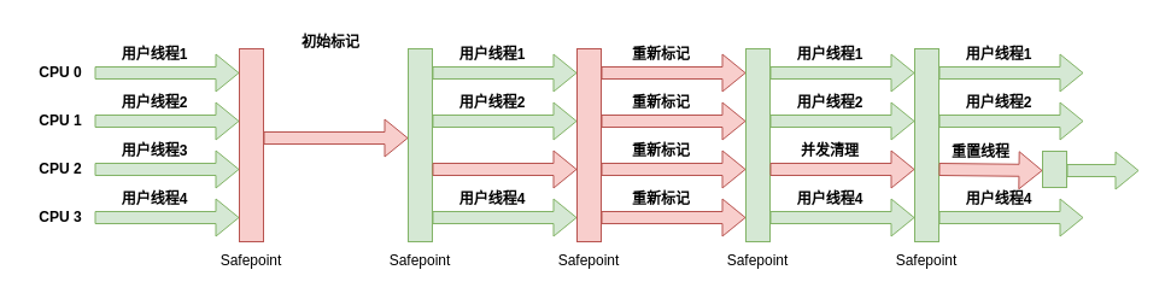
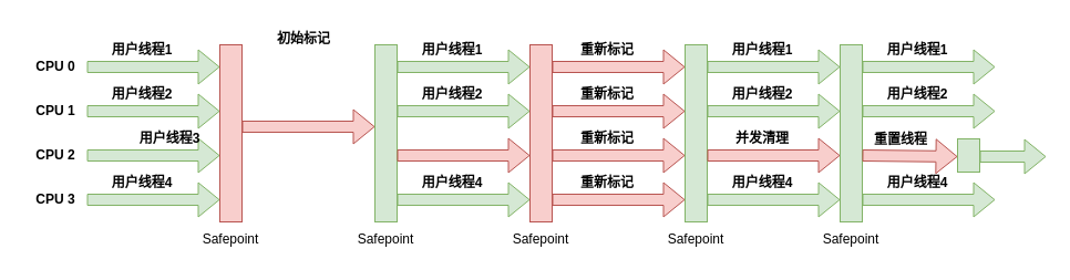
  <mxCell id="0" />
  <mxCell id="1" parent="0" />
  <mxCell id="2" value="" style="rounded=0;whiteSpace=wrap;html=1;fillColor=#d5e8d4;strokeColor=#82b366;container=0;" parent="1" vertex="1"><mxGeometry x="338" y="40" width="20" height="160" as="geometry" /></mxCell>
  <mxCell id="3" value="&lt;b&gt;CPU 0&lt;/b&gt;" style="text;html=1;strokeColor=none;fillColor=none;align=center;verticalAlign=middle;whiteSpace=wrap;rounded=0;container=0;" parent="1" vertex="1"><mxGeometry x="20" y="45" width="60" height="30" as="geometry" /></mxCell>
  <mxCell id="4" value="&lt;b&gt;CPU 1&lt;/b&gt;" style="text;html=1;strokeColor=none;fillColor=none;align=center;verticalAlign=middle;whiteSpace=wrap;rounded=0;container=0;" parent="1" vertex="1"><mxGeometry x="20" y="85" width="60" height="30" as="geometry" /></mxCell>
  <mxCell id="5" value="&lt;b&gt;CPU 2&lt;/b&gt;" style="text;html=1;strokeColor=none;fillColor=none;align=center;verticalAlign=middle;whiteSpace=wrap;rounded=0;container=0;" parent="1" vertex="1"><mxGeometry x="20" y="125" width="60" height="30" as="geometry" /></mxCell>
  <mxCell id="6" value="&lt;b&gt;CPU 3&lt;/b&gt;" style="text;html=1;strokeColor=none;fillColor=none;align=center;verticalAlign=middle;whiteSpace=wrap;rounded=0;container=0;" parent="1" vertex="1"><mxGeometry x="20" y="165" width="60" height="30" as="geometry" /></mxCell>
  <mxCell id="7" value="" style="rounded=0;whiteSpace=wrap;html=1;fillColor=#d5e8d4;strokeColor=#82b366;container=0;" parent="1" vertex="1"><mxGeometry x="618" y="40" width="20" height="160" as="geometry" /></mxCell>
  <mxCell id="8" value="" style="shape=flexArrow;endArrow=classic;html=1;rounded=0;fillColor=#d5e8d4;strokeColor=#82b366;movable=1;resizable=1;rotatable=1;deletable=1;editable=1;locked=0;connectable=1;" parent="1" edge="1"><mxGeometry width="50" height="50" relative="1" as="geometry"><mxPoint x="638" y="60" as="sourcePoint" /><mxPoint x="758" y="60" as="targetPoint" /></mxGeometry></mxCell>
  <mxCell id="9" value="用户线程1" style="text;html=1;strokeColor=none;fillColor=none;align=center;verticalAlign=middle;whiteSpace=wrap;rounded=0;fontStyle=1;movable=1;resizable=1;rotatable=1;deletable=1;editable=1;locked=0;connectable=1;container=0;" parent="1" vertex="1"><mxGeometry x="658" y="30" width="60" height="30" as="geometry" /></mxCell>
  <mxCell id="10" value="" style="shape=flexArrow;endArrow=classic;html=1;rounded=0;fillColor=#d5e8d4;strokeColor=#82b366;movable=1;resizable=1;rotatable=1;deletable=1;editable=1;locked=0;connectable=1;" parent="1" edge="1"><mxGeometry width="50" height="50" relative="1" as="geometry"><mxPoint x="638" y="180" as="sourcePoint" /><mxPoint x="758" y="180" as="targetPoint" /></mxGeometry></mxCell>
  <mxCell id="11" value="用户线程4" style="text;html=1;strokeColor=none;fillColor=none;align=center;verticalAlign=middle;whiteSpace=wrap;rounded=0;fontStyle=1;movable=1;resizable=1;rotatable=1;deletable=1;editable=1;locked=0;connectable=1;container=0;" parent="1" vertex="1"><mxGeometry x="658" y="150" width="60" height="30" as="geometry" /></mxCell>
  <mxCell id="12" value="" style="rounded=0;whiteSpace=wrap;html=1;fillColor=#f8cecc;strokeColor=#b85450;container=0;" parent="1" vertex="1"><mxGeometry x="198" y="40" width="20" height="160" as="geometry" /></mxCell>
  <mxCell id="13" value="" style="shape=flexArrow;endArrow=classic;html=1;rounded=0;fillColor=#d5e8d4;strokeColor=#82b366;movable=1;resizable=1;rotatable=1;deletable=1;editable=1;locked=0;connectable=1;" parent="1" edge="1"><mxGeometry width="50" height="50" relative="1" as="geometry"><mxPoint x="78" y="60" as="sourcePoint" /><mxPoint x="198" y="60" as="targetPoint" /></mxGeometry></mxCell>
  <mxCell id="14" value="用户线程1" style="text;html=1;strokeColor=none;fillColor=none;align=center;verticalAlign=middle;whiteSpace=wrap;rounded=0;fontStyle=1;movable=1;resizable=1;rotatable=1;deletable=1;editable=1;locked=0;connectable=1;container=0;" parent="1" vertex="1"><mxGeometry x="98" y="30" width="60" height="30" as="geometry" /></mxCell>
  <mxCell id="15" value="" style="shape=flexArrow;endArrow=classic;html=1;rounded=0;fillColor=#d5e8d4;strokeColor=#82b366;movable=1;resizable=1;rotatable=1;deletable=1;editable=1;locked=0;connectable=1;" parent="1" edge="1"><mxGeometry width="50" height="50" relative="1" as="geometry"><mxPoint x="78" y="100" as="sourcePoint" /><mxPoint x="198" y="100" as="targetPoint" /></mxGeometry></mxCell>
  <mxCell id="16" value="用户线程2" style="text;html=1;strokeColor=none;fillColor=none;align=center;verticalAlign=middle;whiteSpace=wrap;rounded=0;fontStyle=1;movable=1;resizable=1;rotatable=1;deletable=1;editable=1;locked=0;connectable=1;container=0;" parent="1" vertex="1"><mxGeometry x="98" y="70" width="60" height="30" as="geometry" /></mxCell>
  <mxCell id="17" value="" style="shape=flexArrow;endArrow=classic;html=1;rounded=0;fillColor=#d5e8d4;strokeColor=#82b366;movable=1;resizable=1;rotatable=1;deletable=1;editable=1;locked=0;connectable=1;" parent="1" edge="1"><mxGeometry width="50" height="50" relative="1" as="geometry"><mxPoint x="78" y="140" as="sourcePoint" /><mxPoint x="198" y="140" as="targetPoint" /></mxGeometry></mxCell>
- <mxCell id="18" value="用户线程3" style="text;html=1;strokeColor=none;fillColor=none;align=center;verticalAlign=middle;whiteSpace=wrap;rounded=0;fontStyle=1;movable=1;resizable=1;rotatable=1;deletable=1;editable=1;locked=0;connectable=1;container=0;" parent="1" vertex="1"><mxGeometry x="98" y="110" width="60" height="30" as="geometry" /></mxCell>
+ <mxCell id="18" value="用户线程3" style="text;html=1;strokeColor=none;fillColor=none;align=center;verticalAlign=middle;whiteSpace=wrap;rounded=0;fontStyle=1;movable=1;resizable=1;rotatable=1;deletable=1;editable=1;locked=0;connectable=1;container=0;" parent="1" vertex="1"><mxGeometry x="123" y="110" width="60" height="30" as="geometry" /></mxCell>
  <mxCell id="19" value="" style="shape=flexArrow;endArrow=classic;html=1;rounded=0;fillColor=#d5e8d4;strokeColor=#82b366;movable=1;resizable=1;rotatable=1;deletable=1;editable=1;locked=0;connectable=1;" parent="1" edge="1"><mxGeometry width="50" height="50" relative="1" as="geometry"><mxPoint x="78" y="180" as="sourcePoint" /><mxPoint x="198" y="180" as="targetPoint" /></mxGeometry></mxCell>
  <mxCell id="20" value="用户线程4" style="text;html=1;strokeColor=none;fillColor=none;align=center;verticalAlign=middle;whiteSpace=wrap;rounded=0;fontStyle=1;movable=1;resizable=1;rotatable=1;deletable=1;editable=1;locked=0;connectable=1;container=0;" parent="1" vertex="1"><mxGeometry x="98" y="150" width="60" height="30" as="geometry" /></mxCell>
  <mxCell id="21" value="" style="rounded=0;whiteSpace=wrap;html=1;fillColor=#f8cecc;strokeColor=#b85450;container=0;" parent="1" vertex="1"><mxGeometry x="478" y="40" width="20" height="160" as="geometry" /></mxCell>
  <mxCell id="22" value="" style="shape=flexArrow;endArrow=classic;html=1;rounded=0;fillColor=#d5e8d4;strokeColor=#82b366;movable=1;resizable=1;rotatable=1;deletable=1;editable=1;locked=0;connectable=1;" parent="1" edge="1"><mxGeometry width="50" height="50" relative="1" as="geometry"><mxPoint x="358" y="60" as="sourcePoint" /><mxPoint x="478" y="60" as="targetPoint" /></mxGeometry></mxCell>
  <mxCell id="23" value="用户线程1" style="text;html=1;strokeColor=none;fillColor=none;align=center;verticalAlign=middle;whiteSpace=wrap;rounded=0;fontStyle=1;movable=1;resizable=1;rotatable=1;deletable=1;editable=1;locked=0;connectable=1;container=0;" parent="1" vertex="1"><mxGeometry x="378" y="30" width="60" height="30" as="geometry" /></mxCell>
  <mxCell id="24" value="" style="shape=flexArrow;endArrow=classic;html=1;rounded=0;fillColor=#d5e8d4;strokeColor=#82b366;movable=1;resizable=1;rotatable=1;deletable=1;editable=1;locked=0;connectable=1;" parent="1" edge="1"><mxGeometry width="50" height="50" relative="1" as="geometry"><mxPoint x="358" y="100" as="sourcePoint" /><mxPoint x="478" y="100" as="targetPoint" /></mxGeometry></mxCell>
  <mxCell id="25" value="用户线程2" style="text;html=1;strokeColor=none;fillColor=none;align=center;verticalAlign=middle;whiteSpace=wrap;rounded=0;fontStyle=1;movable=1;resizable=1;rotatable=1;deletable=1;editable=1;locked=0;connectable=1;container=0;" parent="1" vertex="1"><mxGeometry x="378" y="70" width="60" height="30" as="geometry" /></mxCell>
  <mxCell id="26" value="" style="shape=flexArrow;endArrow=classic;html=1;rounded=0;fillColor=#f8cecc;strokeColor=#b85450;movable=1;resizable=1;rotatable=1;deletable=1;editable=1;locked=0;connectable=1;" parent="1" edge="1"><mxGeometry width="50" height="50" relative="1" as="geometry"><mxPoint x="358" y="140" as="sourcePoint" /><mxPoint x="478" y="140" as="targetPoint" /></mxGeometry></mxCell>
  <mxCell id="27" value="" style="shape=flexArrow;endArrow=classic;html=1;rounded=0;fillColor=#d5e8d4;strokeColor=#82b366;movable=1;resizable=1;rotatable=1;deletable=1;editable=1;locked=0;connectable=1;" parent="1" edge="1"><mxGeometry width="50" height="50" relative="1" as="geometry"><mxPoint x="358" y="180" as="sourcePoint" /><mxPoint x="478" y="180" as="targetPoint" /></mxGeometry></mxCell>
  <mxCell id="28" value="用户线程4" style="text;html=1;strokeColor=none;fillColor=none;align=center;verticalAlign=middle;whiteSpace=wrap;rounded=0;fontStyle=1;movable=1;resizable=1;rotatable=1;deletable=1;editable=1;locked=0;connectable=1;container=0;" parent="1" vertex="1"><mxGeometry x="378" y="150" width="60" height="30" as="geometry" /></mxCell>
  <mxCell id="29" value="" style="shape=flexArrow;endArrow=classic;html=1;rounded=0;fillColor=#f8cecc;strokeColor=#b85450;movable=1;resizable=1;rotatable=1;deletable=1;editable=1;locked=0;connectable=1;" parent="1" edge="1"><mxGeometry width="50" height="50" relative="1" as="geometry"><mxPoint x="218" y="114" as="sourcePoint" /><mxPoint x="338" y="114" as="targetPoint" /></mxGeometry></mxCell>
  <mxCell id="30" value="初始标记" style="text;html=1;strokeColor=none;fillColor=none;align=center;verticalAlign=middle;whiteSpace=wrap;rounded=0;fontStyle=1;movable=1;resizable=1;rotatable=1;deletable=1;editable=1;locked=0;connectable=1;container=0;" parent="1" vertex="1"><mxGeometry x="244" y="20" width="60" height="30" as="geometry" /></mxCell>
  <mxCell id="31" value="" style="shape=flexArrow;endArrow=classic;html=1;rounded=0;fillColor=#d5e8d4;strokeColor=#82b366;movable=1;resizable=1;rotatable=1;deletable=1;editable=1;locked=0;connectable=1;" parent="1" edge="1"><mxGeometry width="50" height="50" relative="1" as="geometry"><mxPoint x="638" y="100" as="sourcePoint" /><mxPoint x="758" y="100" as="targetPoint" /></mxGeometry></mxCell>
  <mxCell id="32" value="用户线程2" style="text;html=1;strokeColor=none;fillColor=none;align=center;verticalAlign=middle;whiteSpace=wrap;rounded=0;fontStyle=1;movable=1;resizable=1;rotatable=1;deletable=1;editable=1;locked=0;connectable=1;container=0;" parent="1" vertex="1"><mxGeometry x="658" y="70" width="60" height="30" as="geometry" /></mxCell>
  <mxCell id="33" value="" style="shape=flexArrow;endArrow=classic;html=1;rounded=0;fillColor=#f8cecc;strokeColor=#b85450;movable=1;resizable=1;rotatable=1;deletable=1;editable=1;locked=0;connectable=1;" parent="1" edge="1"><mxGeometry width="50" height="50" relative="1" as="geometry"><mxPoint x="638" y="140" as="sourcePoint" /><mxPoint x="758" y="140" as="targetPoint" /></mxGeometry></mxCell>
  <mxCell id="34" value="并发清理" style="text;html=1;strokeColor=none;fillColor=none;align=center;verticalAlign=middle;whiteSpace=wrap;rounded=0;fontStyle=1;movable=1;resizable=1;rotatable=1;deletable=1;editable=1;locked=0;connectable=1;container=0;" parent="1" vertex="1"><mxGeometry x="658" y="110" width="60" height="30" as="geometry" /></mxCell>
  <mxCell id="35" value="" style="shape=flexArrow;endArrow=classic;html=1;rounded=0;fillColor=#f8cecc;strokeColor=#b85450;movable=1;resizable=1;rotatable=1;deletable=1;editable=1;locked=0;connectable=1;" parent="1" edge="1"><mxGeometry width="50" height="50" relative="1" as="geometry"><mxPoint x="498" y="60" as="sourcePoint" /><mxPoint x="618" y="60" as="targetPoint" /></mxGeometry></mxCell>
  <mxCell id="36" value="重新标记" style="text;html=1;strokeColor=none;fillColor=none;align=center;verticalAlign=middle;whiteSpace=wrap;rounded=0;fontStyle=1;movable=1;resizable=1;rotatable=1;deletable=1;editable=1;locked=0;connectable=1;container=0;" parent="1" vertex="1"><mxGeometry x="518" y="30" width="60" height="30" as="geometry" /></mxCell>
  <mxCell id="37" value="" style="shape=flexArrow;endArrow=classic;html=1;rounded=0;fillColor=#f8cecc;strokeColor=#b85450;movable=1;resizable=1;rotatable=1;deletable=1;editable=1;locked=0;connectable=1;" parent="1" edge="1"><mxGeometry width="50" height="50" relative="1" as="geometry"><mxPoint x="498" y="100" as="sourcePoint" /><mxPoint x="618" y="100" as="targetPoint" /></mxGeometry></mxCell>
  <mxCell id="38" value="重新标记" style="text;html=1;strokeColor=none;fillColor=none;align=center;verticalAlign=middle;whiteSpace=wrap;rounded=0;fontStyle=1;movable=1;resizable=1;rotatable=1;deletable=1;editable=1;locked=0;connectable=1;container=0;" parent="1" vertex="1"><mxGeometry x="518" y="70" width="60" height="30" as="geometry" /></mxCell>
  <mxCell id="39" value="" style="shape=flexArrow;endArrow=classic;html=1;rounded=0;fillColor=#f8cecc;strokeColor=#b85450;movable=1;resizable=1;rotatable=1;deletable=1;editable=1;locked=0;connectable=1;" parent="1" edge="1"><mxGeometry width="50" height="50" relative="1" as="geometry"><mxPoint x="498" y="140" as="sourcePoint" /><mxPoint x="618" y="140" as="targetPoint" /></mxGeometry></mxCell>
  <mxCell id="40" value="重新标记" style="text;html=1;strokeColor=none;fillColor=none;align=center;verticalAlign=middle;whiteSpace=wrap;rounded=0;fontStyle=1;movable=1;resizable=1;rotatable=1;deletable=1;editable=1;locked=0;connectable=1;container=0;" parent="1" vertex="1"><mxGeometry x="518" y="110" width="60" height="30" as="geometry" /></mxCell>
  <mxCell id="41" value="" style="shape=flexArrow;endArrow=classic;html=1;rounded=0;fillColor=#f8cecc;strokeColor=#b85450;movable=1;resizable=1;rotatable=1;deletable=1;editable=1;locked=0;connectable=1;" parent="1" edge="1"><mxGeometry width="50" height="50" relative="1" as="geometry"><mxPoint x="498" y="180" as="sourcePoint" /><mxPoint x="618" y="180" as="targetPoint" /></mxGeometry></mxCell>
  <mxCell id="42" value="重新标记" style="text;html=1;strokeColor=none;fillColor=none;align=center;verticalAlign=middle;whiteSpace=wrap;rounded=0;fontStyle=1;movable=1;resizable=1;rotatable=1;deletable=1;editable=1;locked=0;connectable=1;container=0;" parent="1" vertex="1"><mxGeometry x="518" y="150" width="60" height="30" as="geometry" /></mxCell>
  <mxCell id="43" value="" style="rounded=0;whiteSpace=wrap;html=1;fillColor=#d5e8d4;strokeColor=#82b366;container=0;" parent="1" vertex="1"><mxGeometry x="758" y="40" width="20" height="160" as="geometry" /></mxCell>
  <mxCell id="44" value="" style="shape=flexArrow;endArrow=classic;html=1;rounded=0;fillColor=#d5e8d4;strokeColor=#82b366;movable=1;resizable=1;rotatable=1;deletable=1;editable=1;locked=0;connectable=1;" parent="1" edge="1"><mxGeometry width="50" height="50" relative="1" as="geometry"><mxPoint x="778" y="60" as="sourcePoint" /><mxPoint x="898" y="60" as="targetPoint" /></mxGeometry></mxCell>
  <mxCell id="45" value="用户线程1" style="text;html=1;strokeColor=none;fillColor=none;align=center;verticalAlign=middle;whiteSpace=wrap;rounded=0;fontStyle=1;movable=1;resizable=1;rotatable=1;deletable=1;editable=1;locked=0;connectable=1;container=0;" parent="1" vertex="1"><mxGeometry x="798" y="30" width="60" height="30" as="geometry" /></mxCell>
  <mxCell id="46" value="" style="shape=flexArrow;endArrow=classic;html=1;rounded=0;fillColor=#d5e8d4;strokeColor=#82b366;movable=1;resizable=1;rotatable=1;deletable=1;editable=1;locked=0;connectable=1;" parent="1" edge="1"><mxGeometry width="50" height="50" relative="1" as="geometry"><mxPoint x="778" y="180" as="sourcePoint" /><mxPoint x="898" y="180" as="targetPoint" /></mxGeometry></mxCell>
  <mxCell id="47" value="用户线程4" style="text;html=1;strokeColor=none;fillColor=none;align=center;verticalAlign=middle;whiteSpace=wrap;rounded=0;fontStyle=1;movable=1;resizable=1;rotatable=1;deletable=1;editable=1;locked=0;connectable=1;container=0;" parent="1" vertex="1"><mxGeometry x="798" y="150" width="60" height="30" as="geometry" /></mxCell>
  <mxCell id="48" value="" style="shape=flexArrow;endArrow=classic;html=1;rounded=0;fillColor=#d5e8d4;strokeColor=#82b366;movable=1;resizable=1;rotatable=1;deletable=1;editable=1;locked=0;connectable=1;" parent="1" edge="1"><mxGeometry width="50" height="50" relative="1" as="geometry"><mxPoint x="778" y="100" as="sourcePoint" /><mxPoint x="898" y="100" as="targetPoint" /></mxGeometry></mxCell>
  <mxCell id="49" value="用户线程2" style="text;html=1;strokeColor=none;fillColor=none;align=center;verticalAlign=middle;whiteSpace=wrap;rounded=0;fontStyle=1;movable=1;resizable=1;rotatable=1;deletable=1;editable=1;locked=0;connectable=1;container=0;" parent="1" vertex="1"><mxGeometry x="798" y="70" width="60" height="30" as="geometry" /></mxCell>
  <mxCell id="50" value="" style="shape=flexArrow;endArrow=classic;html=1;rounded=0;fillColor=#f8cecc;strokeColor=#b85450;movable=1;resizable=1;rotatable=1;deletable=1;editable=1;locked=0;connectable=1;" parent="1" edge="1"><mxGeometry width="50" height="50" relative="1" as="geometry"><mxPoint x="778" y="140" as="sourcePoint" /><mxPoint x="864" y="141" as="targetPoint" /></mxGeometry></mxCell>
  <mxCell id="51" value="重置线程" style="text;html=1;strokeColor=none;fillColor=none;align=center;verticalAlign=middle;whiteSpace=wrap;rounded=0;fontStyle=1;movable=1;resizable=1;rotatable=1;deletable=1;editable=1;locked=0;connectable=1;container=0;" parent="1" vertex="1"><mxGeometry x="783" y="111" width="60" height="30" as="geometry" /></mxCell>
  <mxCell id="52" value="" style="rounded=0;whiteSpace=wrap;html=1;fillColor=#d5e8d4;strokeColor=#82b366;" parent="1" vertex="1"><mxGeometry x="864" y="125" width="20" height="30" as="geometry" /></mxCell>
  <mxCell id="53" value="" style="shape=flexArrow;endArrow=classic;html=1;rounded=0;fillColor=#d5e8d4;strokeColor=#82b366;movable=1;resizable=1;rotatable=1;deletable=1;editable=1;locked=0;connectable=1;" parent="1" edge="1"><mxGeometry width="50" height="50" relative="1" as="geometry"><mxPoint x="884" y="141" as="sourcePoint" /><mxPoint x="944" y="141" as="targetPoint" /></mxGeometry></mxCell>
  <mxCell id="54" value="Safepoint" style="text;html=1;strokeColor=none;fillColor=none;align=center;verticalAlign=middle;whiteSpace=wrap;rounded=0;" vertex="1" parent="1"><mxGeometry x="178" y="201" width="60" height="30" as="geometry" /></mxCell>
  <mxCell id="55" value="Safepoint" style="text;html=1;strokeColor=none;fillColor=none;align=center;verticalAlign=middle;whiteSpace=wrap;rounded=0;" vertex="1" parent="1"><mxGeometry x="318" y="201" width="60" height="30" as="geometry" /></mxCell>
  <mxCell id="56" value="Safepoint" style="text;html=1;strokeColor=none;fillColor=none;align=center;verticalAlign=middle;whiteSpace=wrap;rounded=0;" vertex="1" parent="1"><mxGeometry x="598" y="201" width="60" height="30" as="geometry" /></mxCell>
  <mxCell id="57" value="Safepoint" style="text;html=1;strokeColor=none;fillColor=none;align=center;verticalAlign=middle;whiteSpace=wrap;rounded=0;" vertex="1" parent="1"><mxGeometry x="458" y="201" width="60" height="30" as="geometry" /></mxCell>
  <mxCell id="58" value="Safepoint" style="text;html=1;strokeColor=none;fillColor=none;align=center;verticalAlign=middle;whiteSpace=wrap;rounded=0;" vertex="1" parent="1"><mxGeometry x="738" y="201" width="60" height="30" as="geometry" /></mxCell>
